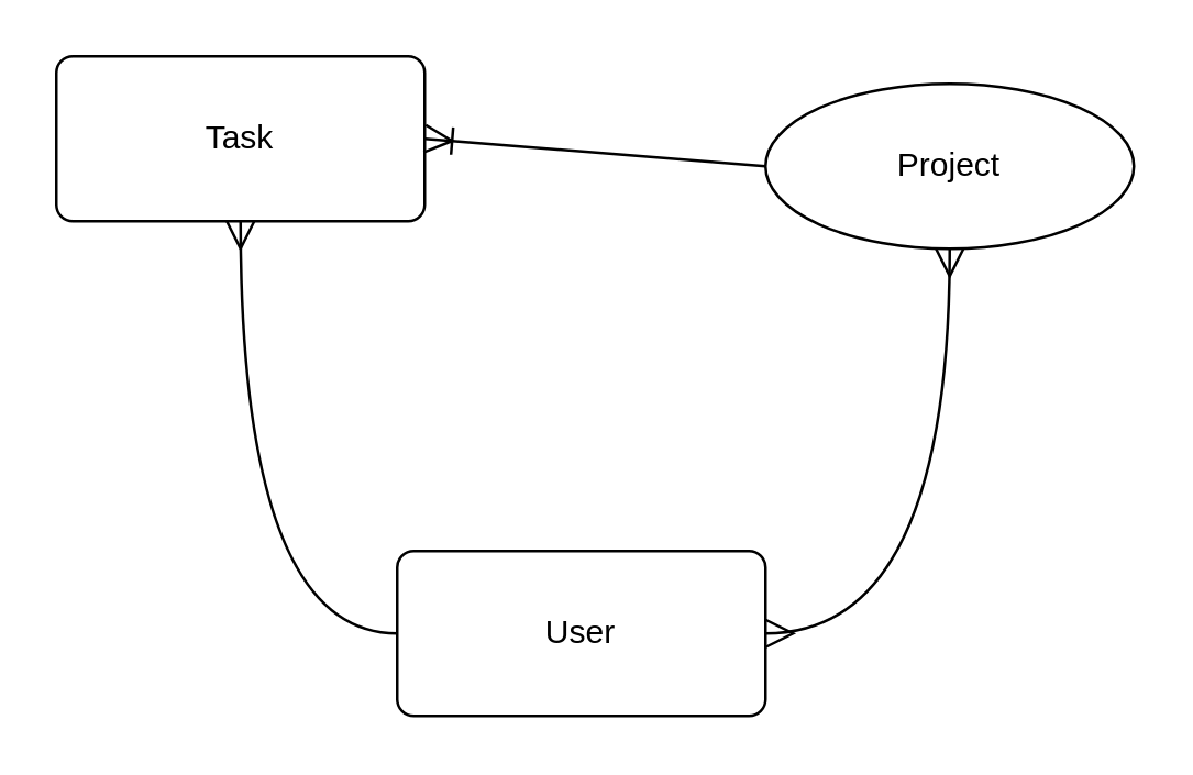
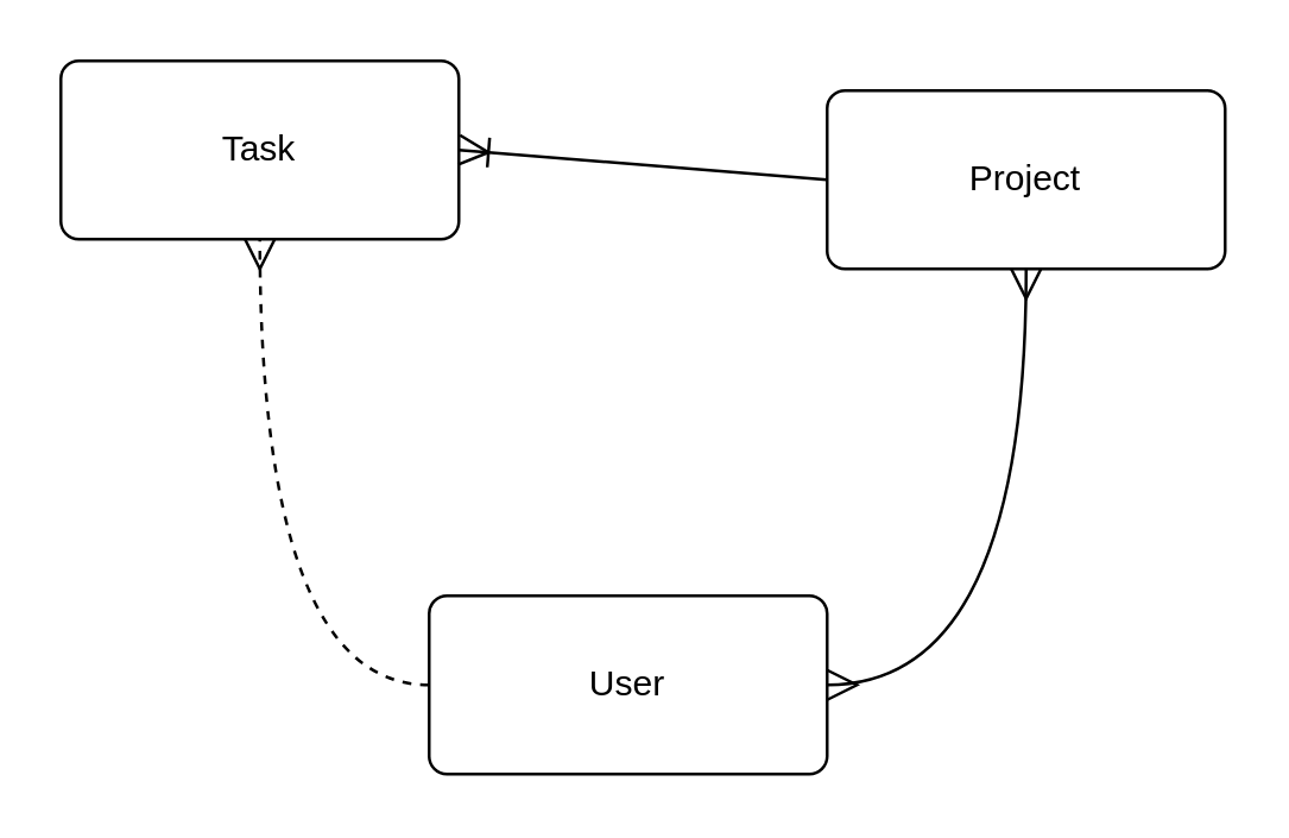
  <mxCell id="0" />
  <mxCell id="1" parent="0" />
- <mxCell id="2" value="Project" style="ellipse;arcSize=10;whiteSpace=wrap;html=1;align=center;" vertex="1" parent="1"><mxGeometry x="278" y="30" width="134" height="60" as="geometry" /></mxCell>
+ <mxCell id="2" value="Project" style="rounded=1;arcSize=10;whiteSpace=wrap;html=1;align=center;" vertex="1" parent="1"><mxGeometry x="278" y="30" width="134" height="60" as="geometry" /></mxCell>
  <mxCell id="3" value="Task" style="rounded=1;arcSize=10;whiteSpace=wrap;html=1;align=center;" vertex="1" parent="1"><mxGeometry x="20" y="20" width="134" height="60" as="geometry" /></mxCell>
  <mxCell id="4" value="User" style="rounded=1;arcSize=10;whiteSpace=wrap;html=1;align=center;" vertex="1" parent="1"><mxGeometry x="144" y="200" width="134" height="60" as="geometry" /></mxCell>
  <mxCell id="5" value="" style="fontSize=12;html=1;endArrow=ERoneToMany;rounded=0;startSize=8;endSize=8;entryX=1;entryY=0.5;entryDx=0;entryDy=0;exitX=0;exitY=0.5;exitDx=0;exitDy=0;" edge="1" parent="1" source="2" target="3"><mxGeometry width="100" height="100" relative="1" as="geometry"><mxPoint x="190" y="230" as="sourcePoint" /><mxPoint x="290" y="130" as="targetPoint" /></mxGeometry></mxCell>
  <mxCell id="6" value="" style="fontSize=12;html=1;endArrow=ERmany;startArrow=ERmany;rounded=0;startSize=8;endSize=8;edgeStyle=orthogonalEdgeStyle;curved=1;entryX=0.5;entryY=1;entryDx=0;entryDy=0;exitX=1;exitY=0.5;exitDx=0;exitDy=0;" edge="1" parent="1" source="4" target="2"><mxGeometry width="100" height="100" relative="1" as="geometry"><mxPoint x="330" y="220" as="sourcePoint" /><mxPoint x="224" y="100" as="targetPoint" /></mxGeometry></mxCell>
- <mxCell id="7" value="" style="fontSize=12;html=1;endArrow=ERmany;startArrow=none;rounded=0;startSize=8;endSize=8;edgeStyle=orthogonalEdgeStyle;curved=1;entryX=0.5;entryY=1;entryDx=0;entryDy=0;exitX=0;exitY=0.5;exitDx=0;exitDy=0;startFill=0;" edge="1" parent="1" source="4" target="3"><mxGeometry width="100" height="100" relative="1" as="geometry"><mxPoint x="47" y="240" as="sourcePoint" /><mxPoint x="114" y="100" as="targetPoint" /></mxGeometry></mxCell>
+ <mxCell id="7" value="" style="fontSize=12;html=1;endArrow=ERmany;startArrow=none;rounded=0;startSize=8;endSize=8;edgeStyle=orthogonalEdgeStyle;curved=1;entryX=0.5;entryY=1;entryDx=0;entryDy=0;exitX=0;exitY=0.5;exitDx=0;exitDy=0;startFill=0;dashed=1;" edge="1" parent="1" source="4" target="3"><mxGeometry width="100" height="100" relative="1" as="geometry"><mxPoint x="47" y="240" as="sourcePoint" /><mxPoint x="114" y="100" as="targetPoint" /></mxGeometry></mxCell>
